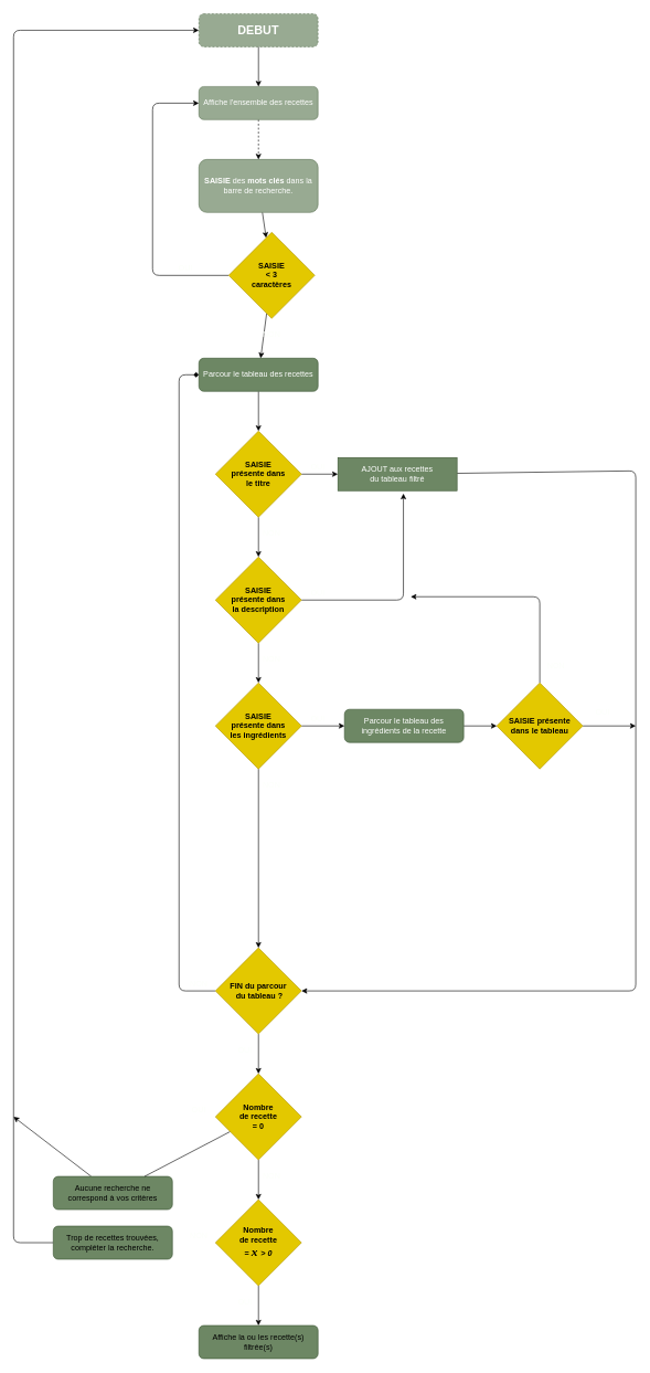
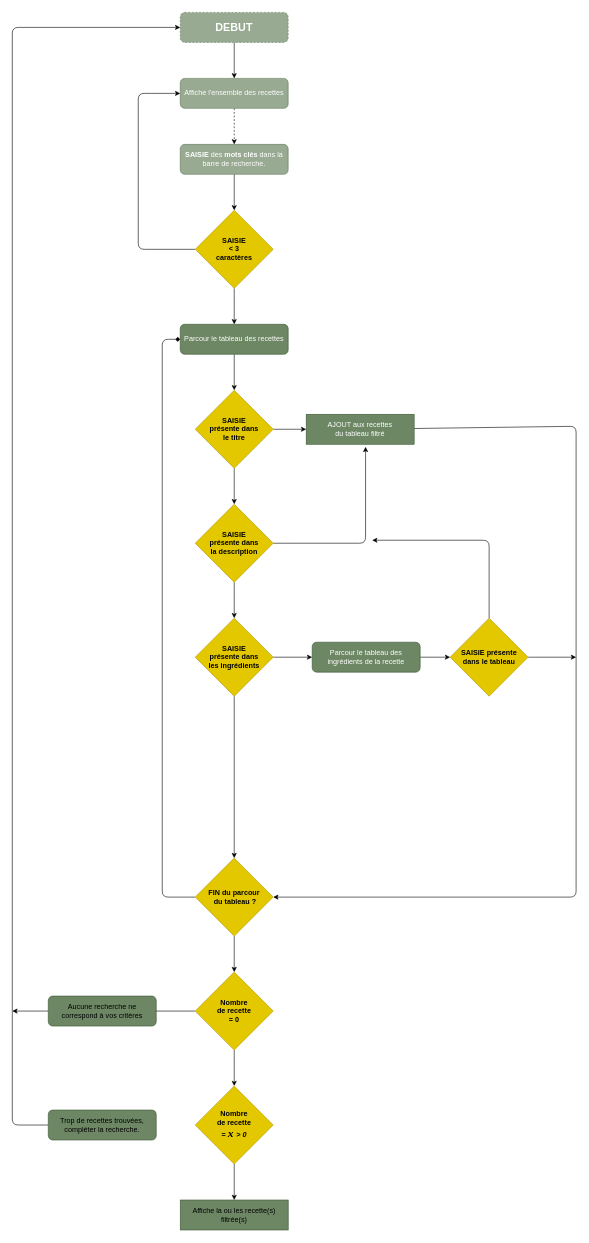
  <mxCell id="0" />
  <mxCell id="1" parent="0" />
  <mxCell id="2" value="" style="edgeStyle=none;html=1;fontColor=#FCFFFA;" parent="1" source="3" target="10" edge="1"><mxGeometry relative="1" as="geometry" /></mxCell>
- <mxCell id="3" value="&lt;b&gt;SAISIE&lt;/b&gt; des &lt;b&gt;mots clés&lt;/b&gt; dans la barre de recherche." style="rounded=1;whiteSpace=wrap;html=1;fillColor=#6d8764;fontColor=#ffffff;strokeColor=#3A5431;opacity=70;" parent="1" vertex="1"><mxGeometry x="300" y="240" width="180" height="80" as="geometry" /></mxCell>
+ <mxCell id="3" value="&lt;b&gt;SAISIE&lt;/b&gt; des &lt;b&gt;mots clés&lt;/b&gt; dans la barre de recherche." style="rounded=1;whiteSpace=wrap;html=1;fillColor=#6d8764;fontColor=#ffffff;strokeColor=#3A5431;opacity=70;" parent="1" vertex="1"><mxGeometry x="300" y="240" width="180" height="50" as="geometry" /></mxCell>
  <mxCell id="4" style="edgeStyle=none;html=1;entryX=0.5;entryY=0;entryDx=0;entryDy=0;fontColor=#FCFFFA;" parent="1" source="5" target="7" edge="1"><mxGeometry relative="1" as="geometry" /></mxCell>
  <mxCell id="5" value="&lt;h2&gt;&lt;b&gt;DEBUT&lt;/b&gt;&lt;/h2&gt;" style="rounded=1;whiteSpace=wrap;html=1;fontColor=#ffffff;strokeColor=#3A5431;fillColor=#6d8764;opacity=70;dashed=1;" parent="1" vertex="1"><mxGeometry x="300" y="20" width="180" height="50" as="geometry" /></mxCell>
  <mxCell id="6" style="edgeStyle=none;html=1;entryX=0.5;entryY=0;entryDx=0;entryDy=0;fontColor=#FCFFFA;dashed=1;" parent="1" source="7" target="3" edge="1"><mxGeometry relative="1" as="geometry" /></mxCell>
  <mxCell id="7" value="Affiche l'ensemble des recettes" style="rounded=1;whiteSpace=wrap;html=1;fontColor=#ffffff;strokeColor=#3A5431;fillColor=#6d8764;opacity=70;" parent="1" vertex="1"><mxGeometry x="300" y="130" width="180" height="50" as="geometry" /></mxCell>
  <mxCell id="8" style="edgeStyle=none;html=1;fontColor=#FCFFFA;entryX=0;entryY=0.5;entryDx=0;entryDy=0;" parent="1" source="10" target="7" edge="1"><mxGeometry relative="1" as="geometry"><mxPoint x="230" y="435" as="targetPoint" /><Array as="points"><mxPoint x="230" y="415" /><mxPoint x="230" y="155" /></Array></mxGeometry></mxCell>
  <mxCell id="9" value="" style="edgeStyle=none;html=1;fontColor=#FCFFFA;" parent="1" source="10" target="13" edge="1"><mxGeometry relative="1" as="geometry" /></mxCell>
- <mxCell id="10" value="&lt;b&gt;SAISIE&lt;br&gt;&amp;lt; 3 &lt;br&gt;caractères&lt;/b&gt;" style="rhombus;whiteSpace=wrap;html=1;fontColor=#000000;strokeColor=#B09500;fillColor=#e3c800;" parent="1" vertex="1"><mxGeometry x="345" y="350" width="130" height="130" as="geometry" /></mxCell>
+ <mxCell id="10" value="&lt;b&gt;SAISIE&lt;br&gt;&amp;lt; 3 &lt;br&gt;caractères&lt;/b&gt;" style="rhombus;whiteSpace=wrap;html=1;fontColor=#000000;strokeColor=#B09500;fillColor=#e3c800;" parent="1" vertex="1"><mxGeometry x="325" y="350" width="130" height="130" as="geometry" /></mxCell>
  <mxCell id="11" value="OUI" style="text;html=1;strokeColor=none;fillColor=none;align=center;verticalAlign=middle;whiteSpace=wrap;rounded=0;fontColor=#FCFFFA;rotation=0;" parent="1" vertex="1"><mxGeometry x="250" y="390" width="60" height="30" as="geometry" /></mxCell>
  <mxCell id="12" value="" style="edgeStyle=none;html=1;fontColor=#FCFFFA;" parent="1" source="13" target="17" edge="1"><mxGeometry relative="1" as="geometry" /></mxCell>
  <mxCell id="13" value="Parcour le tableau des recettes" style="rounded=1;whiteSpace=wrap;html=1;fillColor=#6d8764;fontColor=#ffffff;strokeColor=#3A5431;" parent="1" vertex="1"><mxGeometry x="300" y="540" width="180" height="50" as="geometry" /></mxCell>
  <mxCell id="14" value="NON" style="text;html=1;strokeColor=none;fillColor=none;align=center;verticalAlign=middle;whiteSpace=wrap;rounded=0;fontColor=#FCFFFA;rotation=0;" parent="1" vertex="1"><mxGeometry x="380" y="490" width="60" height="30" as="geometry" /></mxCell>
  <mxCell id="15" style="edgeStyle=none;html=1;fontColor=#FCFFFA;entryX=0;entryY=0.5;entryDx=0;entryDy=0;" parent="1" source="17" target="19" edge="1"><mxGeometry relative="1" as="geometry"><mxPoint x="590" y="715" as="targetPoint" /></mxGeometry></mxCell>
  <mxCell id="16" value="" style="edgeStyle=none;html=1;fontColor=#FCFFFA;" parent="1" source="17" target="23" edge="1"><mxGeometry relative="1" as="geometry" /></mxCell>
  <mxCell id="17" value="SAISIE&lt;br&gt;présente dans &lt;br&gt;le titre" style="rhombus;whiteSpace=wrap;html=1;fontColor=#000000;strokeColor=#B09500;fillColor=#e3c800;fontStyle=1" parent="1" vertex="1"><mxGeometry x="325" y="650" width="130" height="130" as="geometry" /></mxCell>
  <mxCell id="18" style="edgeStyle=none;html=1;entryX=1;entryY=0.5;entryDx=0;entryDy=0;fontColor=#FCFFFA;" parent="1" source="19" target="27" edge="1"><mxGeometry relative="1" as="geometry"><Array as="points"><mxPoint x="960" y="710" /><mxPoint x="960" y="1495" /></Array></mxGeometry></mxCell>
  <mxCell id="19" value="AJOUT aux recettes &lt;br&gt;du tableau filtré" style="whiteSpace=wrap;html=1;fillColor=#6d8764;fontColor=#ffffff;strokeColor=#3A5431;rounded=0;" parent="1" vertex="1"><mxGeometry x="510" y="690" width="180" height="50" as="geometry" /></mxCell>
  <mxCell id="20" value="OUI" style="text;html=1;strokeColor=none;fillColor=none;align=center;verticalAlign=middle;whiteSpace=wrap;rounded=0;fontColor=#FCFFFA;rotation=0;" parent="1" vertex="1"><mxGeometry x="450" y="690" width="60" height="30" as="geometry" /></mxCell>
  <mxCell id="21" style="edgeStyle=none;html=1;entryX=0.55;entryY=1.086;entryDx=0;entryDy=0;entryPerimeter=0;fontColor=#FCFFFA;" parent="1" source="23" target="19" edge="1"><mxGeometry relative="1" as="geometry"><Array as="points"><mxPoint x="609" y="905" /></Array></mxGeometry></mxCell>
  <mxCell id="22" value="" style="edgeStyle=none;html=1;" parent="1" source="23" target="34" edge="1"><mxGeometry relative="1" as="geometry" /></mxCell>
  <mxCell id="23" value="SAISIE &lt;br&gt;présente dans &lt;br&gt;la description" style="rhombus;whiteSpace=wrap;html=1;fontColor=#000000;strokeColor=#B09500;fillColor=#e3c800;fontStyle=1" parent="1" vertex="1"><mxGeometry x="325" y="840" width="130" height="130" as="geometry" /></mxCell>
  <mxCell id="24" value="NON" style="text;html=1;strokeColor=none;fillColor=none;align=center;verticalAlign=middle;whiteSpace=wrap;rounded=0;fontColor=#FCFFFA;rotation=0;" parent="1" vertex="1"><mxGeometry x="380" y="790" width="60" height="30" as="geometry" /></mxCell>
  <mxCell id="25" style="edgeStyle=none;html=1;fontColor=#FCFFFA;entryX=0;entryY=0.5;entryDx=0;entryDy=0;exitX=0;exitY=0.5;exitDx=0;exitDy=0;endArrow=diamond;" parent="1" source="27" target="13" edge="1"><mxGeometry relative="1" as="geometry"><mxPoint x="240" y="1075" as="targetPoint" /><Array as="points"><mxPoint x="270" y="1495" /><mxPoint x="270" y="565" /></Array><mxPoint x="330" y="1270" as="sourcePoint" /></mxGeometry></mxCell>
  <mxCell id="26" value="" style="edgeStyle=none;html=1;fontFamily=Helvetica;fontSize=12;exitX=0.5;exitY=1;exitDx=0;exitDy=0;" parent="1" source="27" target="41" edge="1"><mxGeometry relative="1" as="geometry" /></mxCell>
  <mxCell id="27" value="FIN du parcour&lt;br&gt;&amp;nbsp;du tableau ?" style="rhombus;whiteSpace=wrap;html=1;fontColor=#000000;strokeColor=#B09500;fillColor=#e3c800;fontStyle=1" parent="1" vertex="1"><mxGeometry x="325" y="1430" width="130" height="130" as="geometry" /></mxCell>
  <mxCell id="28" value="NON" style="text;html=1;strokeColor=none;fillColor=none;align=center;verticalAlign=middle;whiteSpace=wrap;rounded=0;fontColor=#FCFFFA;rotation=0;" parent="1" vertex="1"><mxGeometry x="270" y="1470" width="60" height="30" as="geometry" /></mxCell>
  <mxCell id="29" style="edgeStyle=none;html=1;fontFamily=Helvetica;fontSize=12;" parent="1" source="30" edge="1"><mxGeometry relative="1" as="geometry"><mxPoint x="20" y="1685" as="targetPoint" /></mxGeometry></mxCell>
- <mxCell id="30" value="Aucune recherche ne &lt;br&gt;correspond à vos critères" style="rounded=1;whiteSpace=wrap;html=1;fillColor=#6d8764;strokeColor=#3A5431;" parent="1" vertex="1"><mxGeometry x="80" y="1775" width="180" height="50" as="geometry" /></mxCell>
- <mxCell id="31" value="Affiche la ou les recette(s) filtrée(s)" style="rounded=1;whiteSpace=wrap;html=1;fillColor=#6d8764;strokeColor=#3A5431;" parent="1" vertex="1"><mxGeometry x="300" y="2000" width="180" height="50" as="geometry" /></mxCell>
+ <mxCell id="30" value="Aucune recherche ne &lt;br&gt;correspond à vos critères" style="rounded=1;whiteSpace=wrap;html=1;fillColor=#6d8764;strokeColor=#3A5431;" parent="1" vertex="1"><mxGeometry x="80" y="1660" width="180" height="50" as="geometry" /></mxCell>
+ <mxCell id="31" value="Affiche la ou les recette(s) filtrée(s)" style="whiteSpace=wrap;html=1;fillColor=#6d8764;strokeColor=#3A5431;rounded=0;" parent="1" vertex="1"><mxGeometry x="300" y="2000" width="180" height="50" as="geometry" /></mxCell>
  <mxCell id="32" value="" style="edgeStyle=none;html=1;" parent="1" source="34" target="27" edge="1"><mxGeometry relative="1" as="geometry" /></mxCell>
  <mxCell id="33" value="" style="edgeStyle=none;html=1;" parent="1" source="34" target="51" edge="1"><mxGeometry relative="1" as="geometry" /></mxCell>
  <mxCell id="34" value="SAISIE&lt;br&gt;présente dans &lt;br&gt;les ingrédients" style="rhombus;whiteSpace=wrap;html=1;fontColor=#000000;strokeColor=#B09500;fillColor=#e3c800;fontStyle=1" parent="1" vertex="1"><mxGeometry x="325" y="1030" width="130" height="130" as="geometry" /></mxCell>
  <mxCell id="35" value="NON" style="text;html=1;strokeColor=none;fillColor=none;align=center;verticalAlign=middle;whiteSpace=wrap;rounded=0;fontColor=#FCFFFA;rotation=0;" parent="1" vertex="1"><mxGeometry x="380" y="980" width="60" height="30" as="geometry" /></mxCell>
  <mxCell id="36" value="OUI" style="text;html=1;strokeColor=none;fillColor=none;align=center;verticalAlign=middle;whiteSpace=wrap;rounded=0;fontColor=#FCFFFA;rotation=0;" parent="1" vertex="1"><mxGeometry x="450" y="880" width="60" height="30" as="geometry" /></mxCell>
  <mxCell id="37" value="NON" style="text;html=1;strokeColor=none;fillColor=none;align=center;verticalAlign=middle;whiteSpace=wrap;rounded=0;fontColor=#FCFFFA;rotation=0;" parent="1" vertex="1"><mxGeometry x="380" y="1170" width="60" height="30" as="geometry" /></mxCell>
  <mxCell id="38" value="OUI" style="text;html=1;strokeColor=none;fillColor=none;align=center;verticalAlign=middle;whiteSpace=wrap;rounded=0;fontColor=#FCFFFA;rotation=0;" parent="1" vertex="1"><mxGeometry x="340" y="1570" width="60" height="30" as="geometry" /></mxCell>
  <mxCell id="39" value="" style="edgeStyle=none;html=1;fontFamily=Helvetica;fontSize=12;endArrow=none;" parent="1" source="41" target="30" edge="1"><mxGeometry relative="1" as="geometry" /></mxCell>
  <mxCell id="40" value="" style="edgeStyle=none;html=1;fontFamily=Helvetica;fontSize=12;" parent="1" source="41" target="44" edge="1"><mxGeometry relative="1" as="geometry" /></mxCell>
  <mxCell id="41" value="Nombre &lt;br&gt;de recette&lt;br&gt;= 0" style="rhombus;whiteSpace=wrap;html=1;fontColor=#000000;strokeColor=#B09500;fillColor=#e3c800;fontStyle=1" parent="1" vertex="1"><mxGeometry x="325" y="1620" width="130" height="130" as="geometry" /></mxCell>
  <mxCell id="42" value="OUI" style="text;html=1;strokeColor=none;fillColor=none;align=center;verticalAlign=middle;whiteSpace=wrap;rounded=0;fontColor=#FCFFFA;rotation=0;" parent="1" vertex="1"><mxGeometry x="270" y="1660" width="60" height="30" as="geometry" /></mxCell>
  <mxCell id="43" value="" style="edgeStyle=none;html=1;fontFamily=Helvetica;fontSize=12;" parent="1" source="44" target="31" edge="1"><mxGeometry relative="1" as="geometry" /></mxCell>
  <mxCell id="44" value="Nombre &lt;br&gt;de recette&lt;br&gt;= &lt;font size=&quot;1&quot;&gt;&lt;i style=&quot;font-size: 12px&quot;&gt;&lt;font face=&quot;Times New Roman&quot; style=&quot;font-size: 19px&quot;&gt;x &lt;/font&gt;&amp;gt; 0&lt;/i&gt;&lt;/font&gt;" style="rhombus;whiteSpace=wrap;html=1;fontColor=#000000;strokeColor=#B09500;fillColor=#e3c800;fontStyle=1" parent="1" vertex="1"><mxGeometry x="325" y="1810" width="130" height="130" as="geometry" /></mxCell>
  <mxCell id="45" value="NON" style="text;html=1;strokeColor=none;fillColor=none;align=center;verticalAlign=middle;whiteSpace=wrap;rounded=0;fontColor=#FCFFFA;rotation=0;" parent="1" vertex="1"><mxGeometry x="380" y="1760" width="60" height="30" as="geometry" /></mxCell>
  <mxCell id="46" value="OUI" style="text;html=1;strokeColor=none;fillColor=none;align=center;verticalAlign=middle;whiteSpace=wrap;rounded=0;fontColor=#FCFFFA;rotation=0;" parent="1" vertex="1"><mxGeometry x="340" y="1950" width="60" height="30" as="geometry" /></mxCell>
  <mxCell id="47" style="edgeStyle=none;html=1;fontFamily=Helvetica;fontSize=12;entryX=0;entryY=0.5;entryDx=0;entryDy=0;exitX=0;exitY=0.5;exitDx=0;exitDy=0;" parent="1" source="48" target="5" edge="1"><mxGeometry relative="1" as="geometry"><mxPoint x="-10" y="1665" as="targetPoint" /><Array as="points"><mxPoint x="20" y="1875" /><mxPoint x="20" y="45" /></Array></mxGeometry></mxCell>
  <mxCell id="48" value="Trop de recettes trouvées, compléter la recherche." style="rounded=1;whiteSpace=wrap;html=1;fillColor=#6d8764;strokeColor=#3A5431;" parent="1" vertex="1"><mxGeometry x="80" y="1850" width="180" height="50" as="geometry" /></mxCell>
  <mxCell id="49" value="NON" style="text;html=1;strokeColor=none;fillColor=none;align=center;verticalAlign=middle;whiteSpace=wrap;rounded=0;fontColor=#FCFFFA;rotation=0;" parent="1" vertex="1"><mxGeometry x="270" y="1850" width="60" height="30" as="geometry" /></mxCell>
  <mxCell id="50" value="" style="edgeStyle=none;html=1;" parent="1" source="51" target="55" edge="1"><mxGeometry relative="1" as="geometry" /></mxCell>
  <mxCell id="51" value="Parcour le tableau des ingrédients de la recette" style="rounded=1;whiteSpace=wrap;html=1;fillColor=#6d8764;fontColor=#ffffff;strokeColor=#3A5431;" parent="1" vertex="1"><mxGeometry x="520" y="1070" width="180" height="50" as="geometry" /></mxCell>
  <mxCell id="52" value="OUI" style="text;html=1;strokeColor=none;fillColor=none;align=center;verticalAlign=middle;whiteSpace=wrap;rounded=0;fontColor=#FCFFFA;rotation=0;" parent="1" vertex="1"><mxGeometry x="450" y="1070" width="60" height="30" as="geometry" /></mxCell>
  <mxCell id="53" style="edgeStyle=none;html=1;" parent="1" source="55" edge="1"><mxGeometry relative="1" as="geometry"><mxPoint x="620" y="900" as="targetPoint" /><Array as="points"><mxPoint x="815" y="900" /></Array></mxGeometry></mxCell>
  <mxCell id="54" value="" style="edgeStyle=none;html=1;" parent="1" source="55" edge="1"><mxGeometry relative="1" as="geometry"><mxPoint x="960" y="1095" as="targetPoint" /></mxGeometry></mxCell>
  <mxCell id="55" value="SAISIE présente&lt;br&gt;dans le tableau" style="rhombus;whiteSpace=wrap;html=1;fontColor=#000000;strokeColor=#B09500;fillColor=#e3c800;fontStyle=1" parent="1" vertex="1"><mxGeometry x="750" y="1030" width="130" height="130" as="geometry" /></mxCell>
  <mxCell id="56" value="NON" style="text;html=1;strokeColor=none;fillColor=none;align=center;verticalAlign=middle;whiteSpace=wrap;rounded=0;fontColor=#FCFFFA;rotation=0;" parent="1" vertex="1"><mxGeometry x="810" y="990" width="60" height="30" as="geometry" /></mxCell>
  <mxCell id="57" value="OUI" style="text;html=1;strokeColor=none;fillColor=none;align=center;verticalAlign=middle;whiteSpace=wrap;rounded=0;fontColor=#FCFFFA;rotation=0;" parent="1" vertex="1"><mxGeometry x="880" y="1060" width="60" height="30" as="geometry" /></mxCell>
